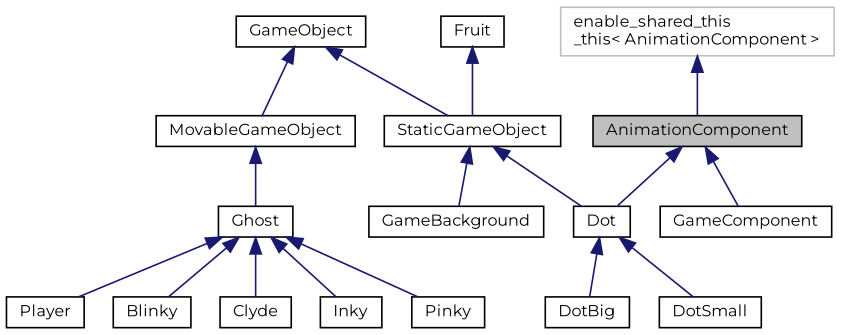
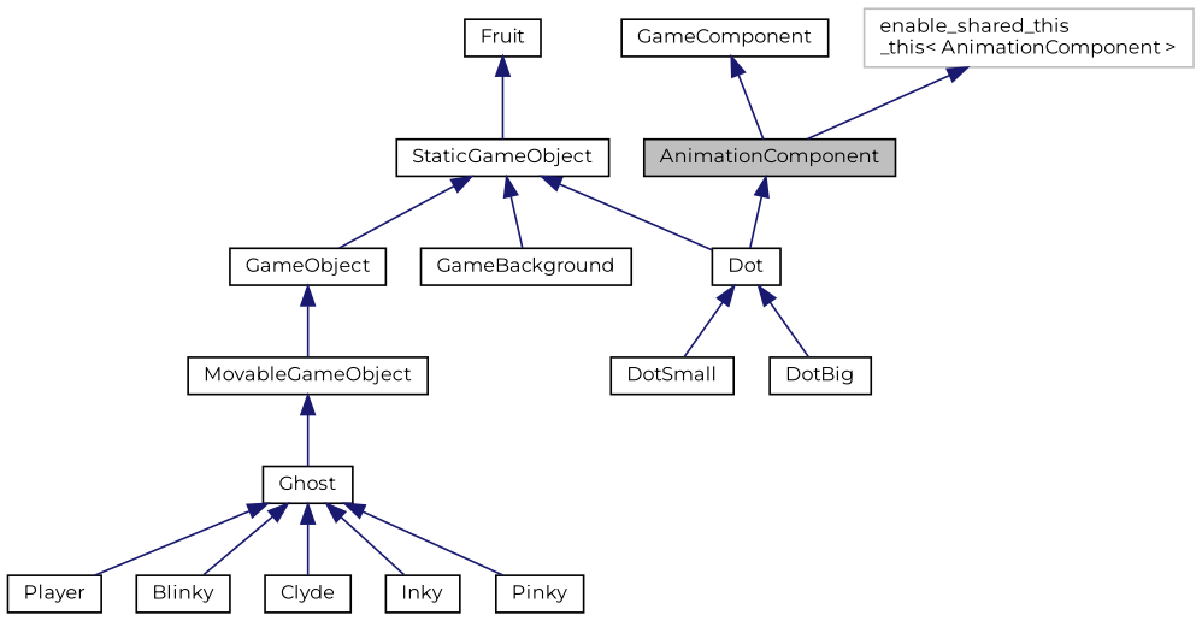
  digraph {
    fontname=Montserrat
    node [color=black fillcolor=white fontname=Montserrat fontsize=10 shape=record style=filled]
    edge [color=midnightblue dir=back fontname=Montserrat fontsize=10 labelfontname=Helvetica labelfontsize=10 style=solid]
    n1 [fillcolor=grey75 fontcolor=black height=0.2 label=AnimationComponent width=0.4]
    n2 [height=0.2 label=Dot width=0.4]
    n3 [height=0.2 label=GameObject width=0.4]
    n4 [height=0.2 label=MovableGameObject width=0.4]
    n5 [height=0.2 label=StaticGameObject width=0.4]
    n6 [height=0.2 label=GameComponent width=0.4]
    n7 [color=grey75 height=0.2 label="enable_shared_this\l_this\< AnimationComponent \>" width=0.4]
    n8 [height=0.2 label=Ghost width=0.4]
    n9 [height=0.2 label=GameBackground width=0.4]
    n10 [height=0.2 label=Player width=0.4]
    n11 [height=0.2 label=Blinky width=0.4]
    n12 [height=0.2 label=Clyde width=0.4]
    n13 [height=0.2 label=Inky width=0.4]
    n14 [height=0.2 label=Pinky width=0.4]
    n15 [height=0.2 label=DotBig width=0.4]
    n16 [height=0.2 label=DotSmall width=0.4]
    n17 [height=0.2 label=Fruit width=0.4]
    n1 -> n2
    n2 -> n15
    n2 -> n16
    n3 -> n4
-   n3 -> n5
+   n5 -> n3
    n4 -> n8
    n5 -> n2
    n5 -> n9
-   n1 -> n6
+   n6 -> n1
    n7 -> n1
    n8 -> n10
    n8 -> n11
    n8 -> n12
    n8 -> n13
    n8 -> n14
    n17 -> n5
  }
